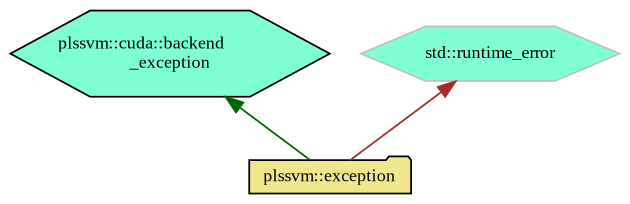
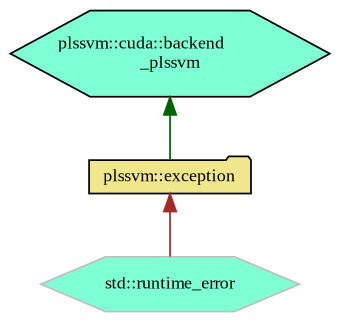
  digraph {
    fontname="Liberation Serif"
    node [color=black fillcolor=aquamarine fontname="Liberation Serif" fontsize=10 shape=hexagon style=filled]
    edge [dir=back fontname="Liberation Serif" fontsize=10 labelfontname=Helvetica labelfontsize=10 style=solid]
-   n1 [fontcolor=black height=0.2 label="plssvm::cuda::backend\l_exception" width=0.4]
+   n1 [fontcolor=black height=0.2 label="plssvm::cuda::backend\l_plssvm" width=0.4]
    n2 [fillcolor=khaki height=0.2 label="plssvm::exception" shape=folder width=0.4]
    n3 [color=grey75 height=0.2 label="std::runtime_error" width=0.4]
    n1 -> n2 [color=darkgreen]
-   n3 -> n2 [color=brown]
+   n2 -> n3 [color=brown]
  }
